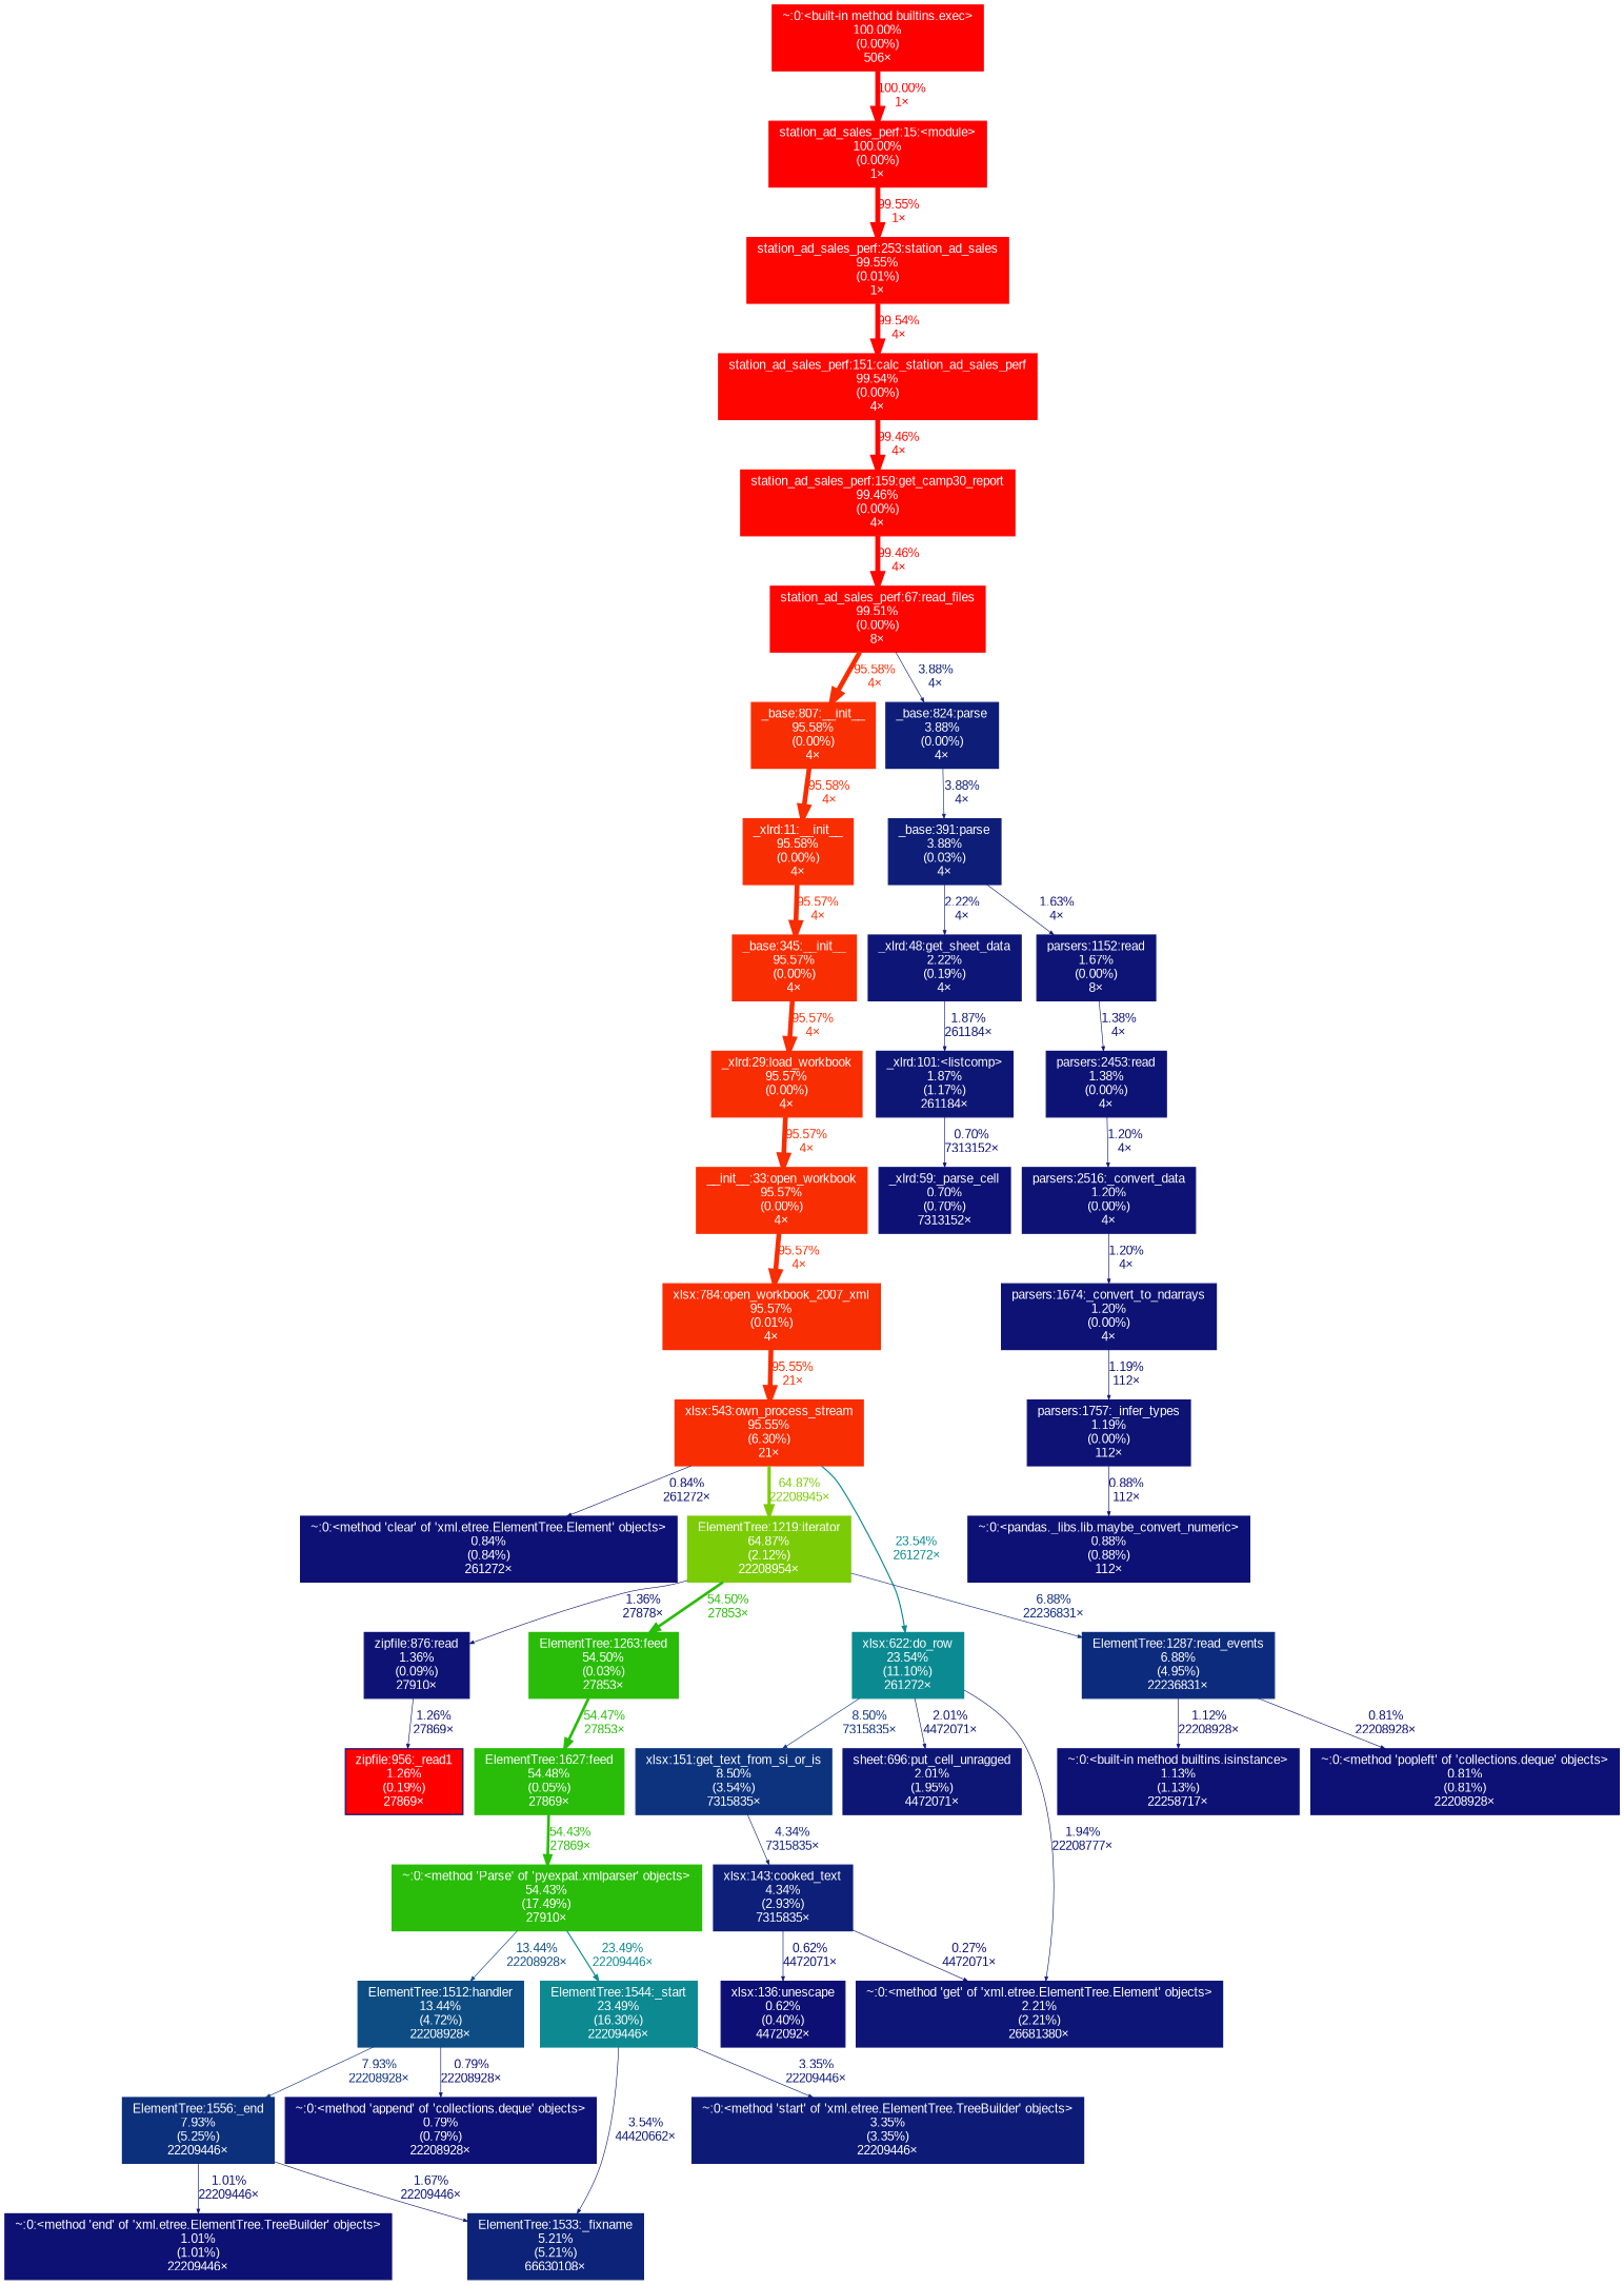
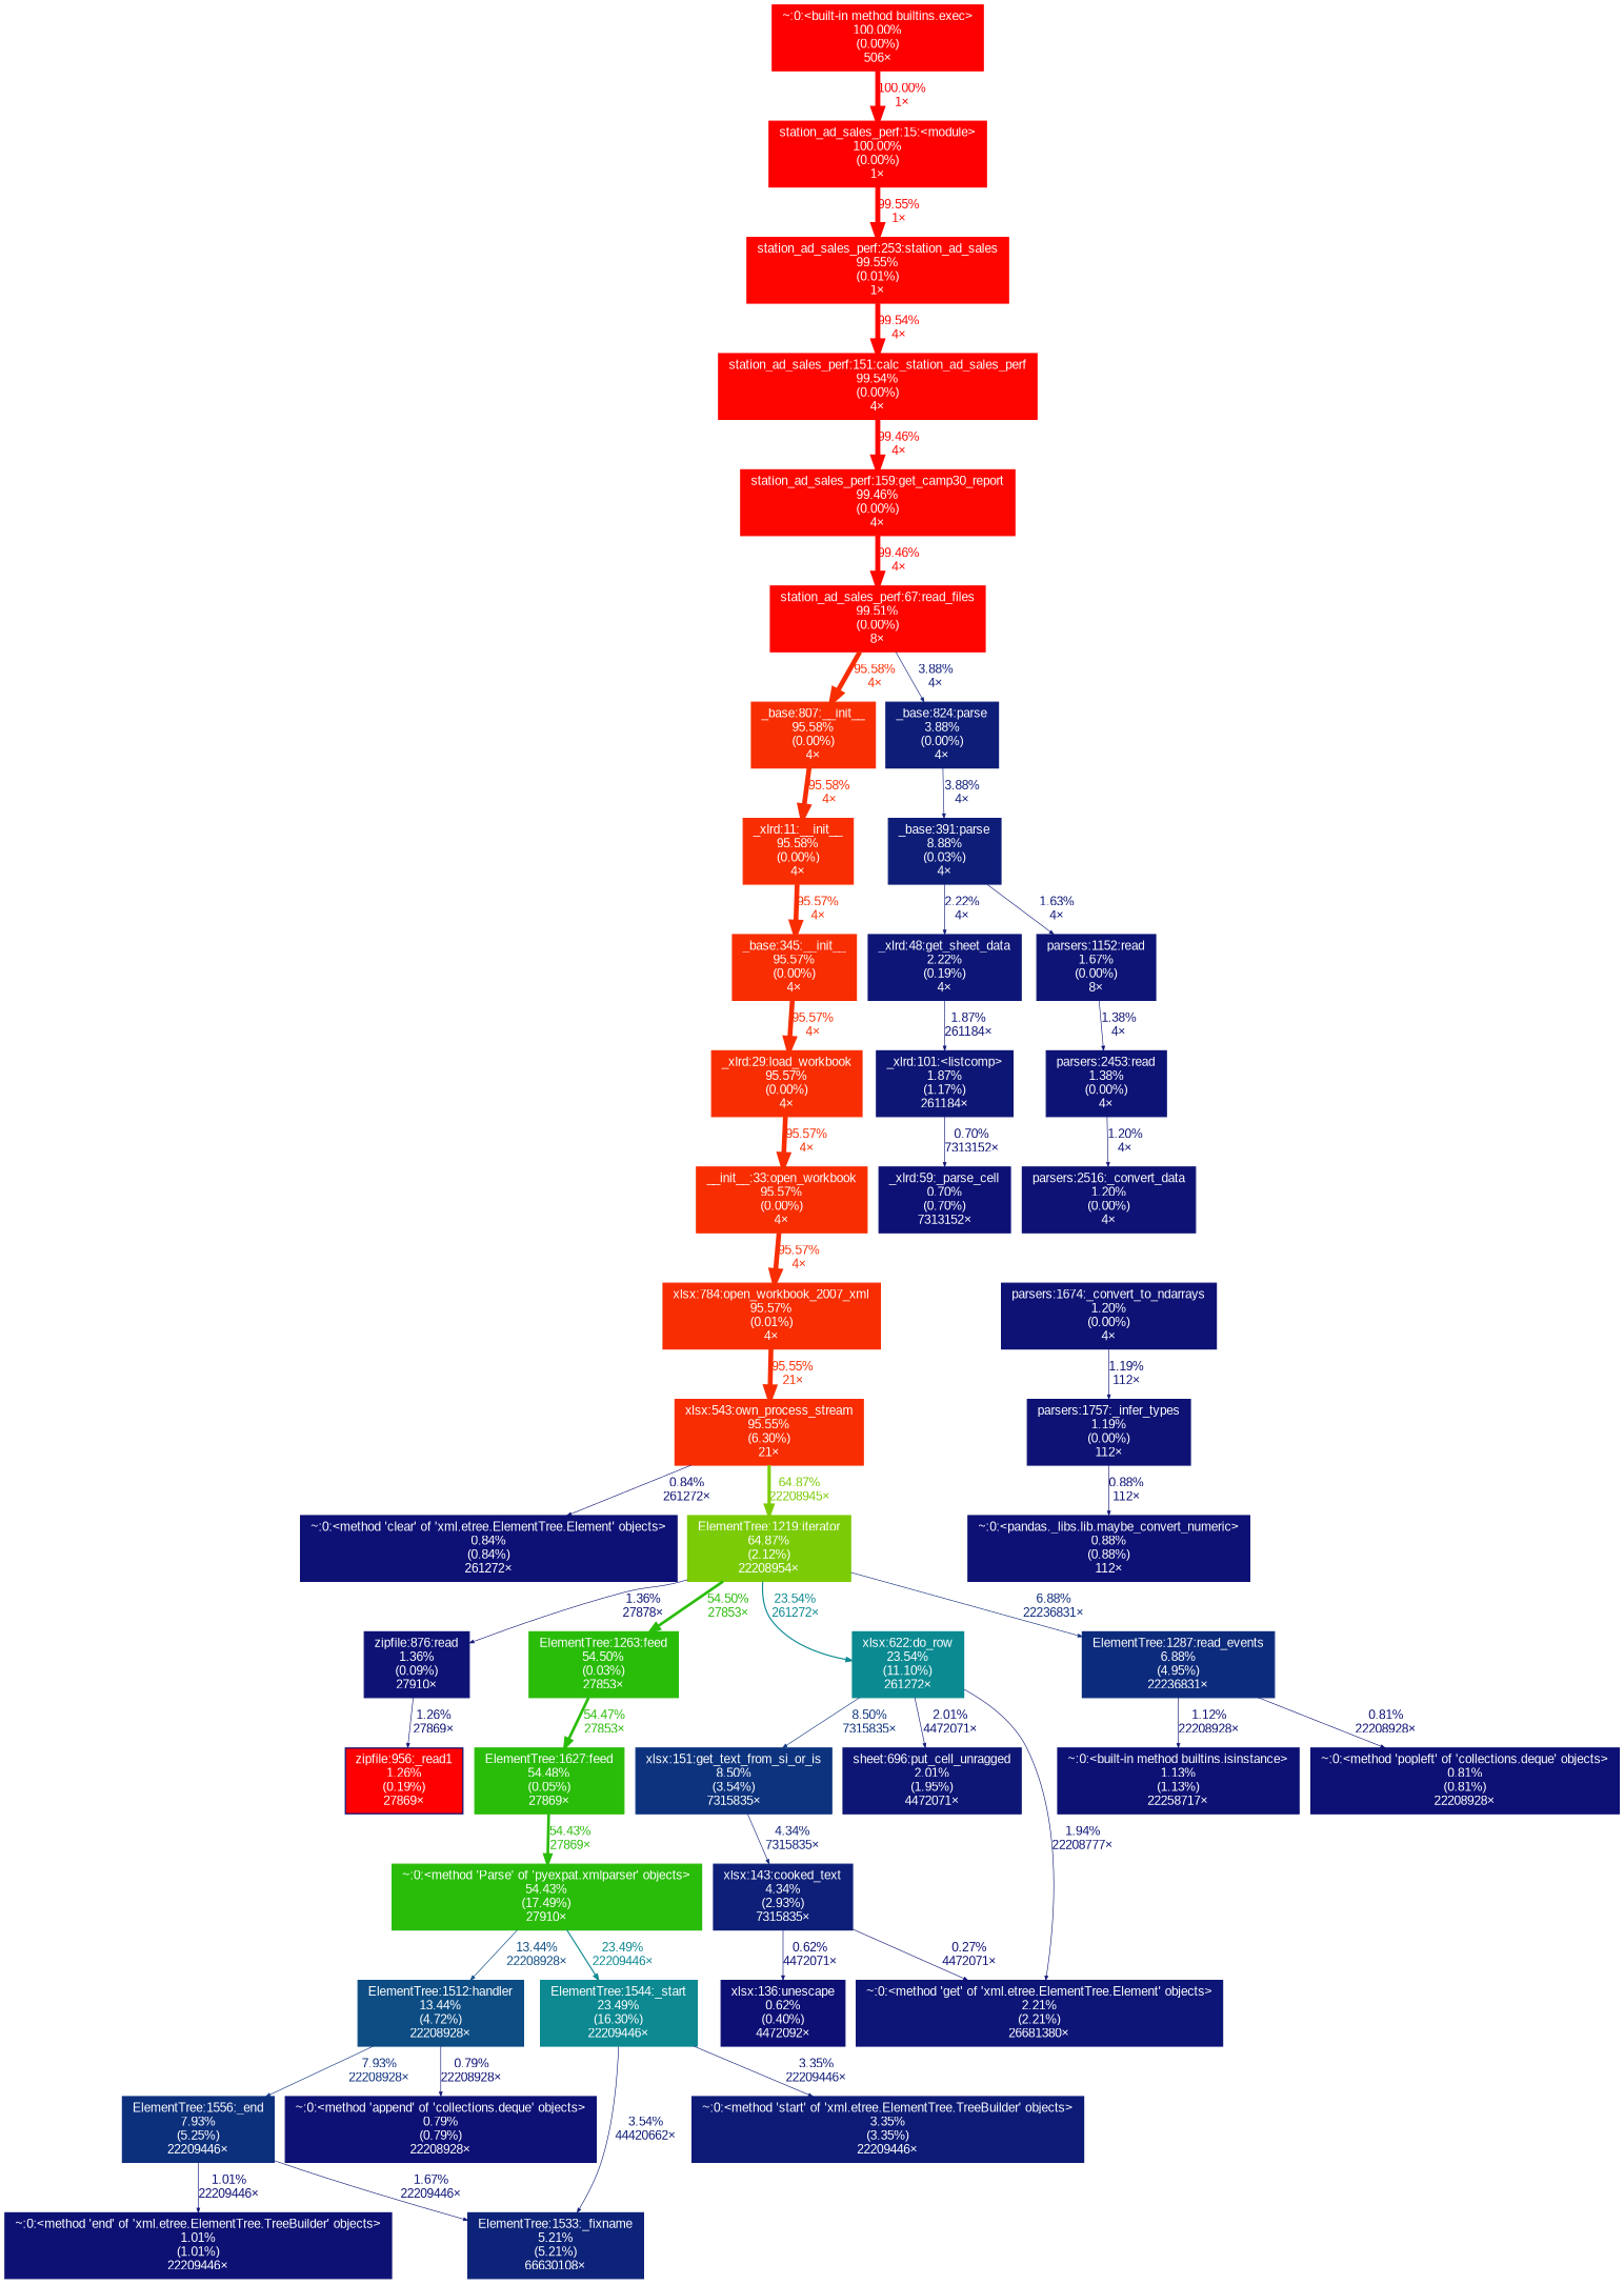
  digraph {
    fontname=Arial
    nodesep=0.125
    ranksep=0.25
    node [color="#f82d01" fontcolor="#ffffff" fontname=Arial fontsize=10.00 shape=box style=filled]
    edge [arrowsize=0.35 color="#f82d01" fontcolor="#f82d01" fontname=Arial fontsize=10.00 labeldistance=0.50 penwidth=0.50]
    n1 [height=0 label="__init__:33:open_workbook\n95.57%\n(0.00%)\n4×" width=0]
    n2 [height=0 label="xlsx:784:open_workbook_2007_xml\n95.57%\n(0.01%)\n4×" width=0]
    n3 [height=0 label="xlsx:543:own_process_stream\n95.55%\n(6.30%)\n21×" width=0]
    n4 [color="#7ccb07" height=0 label="ElementTree:1219:iterator\n64.87%\n(2.12%)\n22208954×" width=0]
    n5 [color="#0c8a91" height=0 label="xlsx:622:do_row\n23.54%\n(11.10%)\n261272×" width=0]
    n6 [color="#0d1074" height=0 label="~:0:<method 'clear' of 'xml.etree.ElementTree.Element' objects>\n0.84%\n(0.84%)\n261272×" width=0]
    n7 [color="#ff0000" height=0 label="station_ad_sales_perf:15:<module>\n100.00%\n(0.00%)\n1×" width=0]
    n8 [color="#fe0500" height=0 label="station_ad_sales_perf:253:station_ad_sales\n99.55%\n(0.01%)\n1×" width=0]
    n9 [color="#fe0500" height=0 label="station_ad_sales_perf:151:calc_station_ad_sales_perf\n99.54%\n(0.00%)\n4×" width=0]
    n10 [color="#fe0600" height=0 label="station_ad_sales_perf:159:get_camp30_report\n99.46%\n(0.00%)\n4×" width=0]
    n11 [height=0 label="_xlrd:29:load_workbook\n95.57%\n(0.00%)\n4×" width=0]
    n12 [color="#0d1676" height=0 label="_xlrd:48:get_sheet_data\n2.22%\n(0.19%)\n4×" width=0]
    n13 [color="#0d1575" height=0 label="_xlrd:101:<listcomp>\n1.87%\n(1.17%)\n261184×" width=0]
    n14 [color="#0d1074" height=0 label="_xlrd:59:_parse_cell\n0.70%\n(0.70%)\n7313152×" width=0]
    n15 [color="#0d1174" height=0 label="~:0:<built-in method builtins.isinstance>\n1.13%\n(1.13%)\n22258717×" width=0]
    n16 [color="#fe0500" height=0 label="station_ad_sales_perf:67:read_files\n99.51%\n(0.00%)\n8×" width=0]
    n17 [height=0 label="_base:807:__init__\n95.58%\n(0.00%)\n4×" width=0]
    n18 [color="#0d1d78" height=0 label="_base:824:parse\n3.88%\n(0.00%)\n4×" width=0]
    n19 [height=0 label="_xlrd:11:__init__\n95.58%\n(0.00%)\n4×" width=0]
-   n20 [color="#0d1d78" height=0 label="_base:391:parse\n3.88%\n(0.03%)\n4×" width=0]
+   n20 [color="#0d1d78" height=0 label="_base:391:parse\n8.88%\n(0.03%)\n4×" width=0]
    n21 [height=0 label="_base:345:__init__\n95.57%\n(0.00%)\n4×" width=0]
    n22 [color="#0d1475" height=0 label="parsers:1152:read\n1.67%\n(0.00%)\n8×" width=0]
    n23 [color="#0d1274" height=0 label="zipfile:876:read\n1.36%\n(0.09%)\n27910×" width=0]
    n24 [color="#29bc09" height=0 label="ElementTree:1263:feed\n54.50%\n(0.03%)\n27853×" width=0]
    n25 [color="#0d2b7c" height=0 label="ElementTree:1287:read_events\n6.88%\n(4.95%)\n22236831×" width=0]
    n26 [color="#0d1575" height=0 label="sheet:696:put_cell_unragged\n2.01%\n(1.95%)\n4472071×" width=0]
    n27 [color="#0d1676" height=0 label="~:0:<method 'get' of 'xml.etree.ElementTree.Element' objects>\n2.21%\n(2.21%)\n26681380×" width=0]
    n28 [color="#0d337e" height=0 label="xlsx:151:get_text_from_si_or_is\n8.50%\n(3.54%)\n7315835×" width=0]
    n29 [color="#0d1274" fillcolor="#ff0000" height=0 label="zipfile:956:_read1\n1.26%\n(0.19%)\n27869×" width=0]
    n30 [color="#29bc09" height=0 label="ElementTree:1627:feed\n54.48%\n(0.05%)\n27869×" width=0]
    n31 [color="#0d1074" height=0 label="~:0:<method 'popleft' of 'collections.deque' objects>\n0.81%\n(0.81%)\n22208928×" width=0]
    n32 [color="#0d1f78" height=0 label="xlsx:143:cooked_text\n4.34%\n(2.93%)\n7315835×" width=0]
    n33 [color="#ff0000" height=0 label="~:0:<built-in method builtins.exec>\n100.00%\n(0.00%)\n506×" width=0]
    n34 [color="#0d1274" height=0 label="parsers:1757:_infer_types\n1.19%\n(0.00%)\n112×" width=0]
    n35 [color="#0d1074" height=0 label="~:0:<pandas._libs.lib.maybe_convert_numeric>\n0.88%\n(0.88%)\n112×" width=0]
    n36 [color="#0d1274" height=0 label="parsers:1674:_convert_to_ndarrays\n1.20%\n(0.00%)\n4×" width=0]
    n37 [color="#0d1275" height=0 label="parsers:2453:read\n1.38%\n(0.00%)\n4×" width=0]
    n38 [color="#0d1274" height=0 label="parsers:2516:_convert_data\n1.20%\n(0.00%)\n4×" width=0]
    n39 [color="#29bc09" height=0 label="~:0:<method 'Parse' of 'pyexpat.xmlparser' objects>\n54.43%\n(17.49%)\n27910×" width=0]
    n40 [color="#0d0f74" height=0 label="xlsx:136:unescape\n0.62%\n(0.40%)\n4472092×" width=0]
    n41 [color="#0d4d84" height=0 label="ElementTree:1512:handler\n13.44%\n(4.72%)\n22208928×" width=0]
    n42 [color="#0c8991" height=0 label="ElementTree:1544:_start\n23.49%\n(16.30%)\n22209446×" width=0]
    n43 [color="#0d307d" height=0 label="ElementTree:1556:_end\n7.93%\n(5.25%)\n22209446×" width=0]
    n44 [color="#0d1074" height=0 label="~:0:<method 'append' of 'collections.deque' objects>\n0.79%\n(0.79%)\n22208928×" width=0]
    n45 [color="#0d2379" height=0 label="ElementTree:1533:_fixname\n5.21%\n(5.21%)\n66630108×" width=0]
    n46 [color="#0d1174" height=0 label="~:0:<method 'end' of 'xml.etree.ElementTree.TreeBuilder' objects>\n1.01%\n(1.01%)\n22209446×" width=0]
    n47 [color="#0d1b77" height=0 label="~:0:<method 'start' of 'xml.etree.ElementTree.TreeBuilder' objects>\n3.35%\n(3.35%)\n22209446×" width=0]
    n1 -> n2 [arrowsize=0.98 label="95.57%\n4×" labeldistance=3.82 penwidth=3.82]
    n2 -> n3 [arrowsize=0.98 label="95.55%\n21×" labeldistance=3.82 penwidth=3.82]
    n3 -> n4 [arrowsize=0.81 color="#7ccb07" fontcolor="#7ccb07" label="64.87%\n22208945×" labeldistance=2.59 penwidth=2.59]
-   n3 -> n5 [arrowsize=0.49 color="#0c8a91" fontcolor="#0c8a91" label="23.54%\n261272×" labeldistance=0.94 penwidth=0.94]
+   n4 -> n5 [arrowsize=0.49 color="#0c8a91" fontcolor="#0c8a91" label="23.54%\n261272×" labeldistance=0.94 penwidth=0.94]
    n3 -> n6 [color="#0d1074" fontcolor="#0d1074" label="0.84%\n261272×"]
    n4 -> n23 [color="#0d1274" fontcolor="#0d1274" label="1.36%\n27878×"]
    n4 -> n24 [arrowsize=0.74 color="#29bc09" fontcolor="#29bc09" label="54.50%\n27853×" labeldistance=2.18 penwidth=2.18]
    n4 -> n25 [color="#0d2b7c" fontcolor="#0d2b7c" label="6.88%\n22236831×"]
    n5 -> n26 [color="#0d1575" fontcolor="#0d1575" label="2.01%\n4472071×"]
    n5 -> n27 [color="#0d1575" fontcolor="#0d1575" label="1.94%\n22208777×"]
    n5 -> n28 [color="#0d337e" fontcolor="#0d337e" label="8.50%\n7315835×"]
    n7 -> n8 [arrowsize=1.00 color="#fe0500" fontcolor="#fe0500" label="99.55%\n1×" labeldistance=3.98 penwidth=3.98]
    n8 -> n9 [arrowsize=1.00 color="#fe0500" fontcolor="#fe0500" label="99.54%\n4×" labeldistance=3.98 penwidth=3.98]
    n9 -> n10 [arrowsize=1.00 color="#fe0600" fontcolor="#fe0600" label="99.46%\n4×" labeldistance=3.98 penwidth=3.98]
    n10 -> n16 [arrowsize=1.00 color="#fe0600" fontcolor="#fe0600" label="99.46%\n4×" labeldistance=3.98 penwidth=3.98]
    n11 -> n1 [arrowsize=0.98 label="95.57%\n4×" labeldistance=3.82 penwidth=3.82]
    n12 -> n13 [color="#0d1575" fontcolor="#0d1575" label="1.87%\n261184×"]
    n13 -> n14 [color="#0d1074" fontcolor="#0d1074" label="0.70%\n7313152×"]
    n16 -> n17 [arrowsize=0.98 label="95.58%\n4×" labeldistance=3.82 penwidth=3.82]
    n16 -> n18 [color="#0d1d78" fontcolor="#0d1d78" label="3.88%\n4×"]
    n17 -> n19 [arrowsize=0.98 label="95.58%\n4×" labeldistance=3.82 penwidth=3.82]
    n18 -> n20 [color="#0d1d78" fontcolor="#0d1d78" label="3.88%\n4×"]
    n19 -> n21 [arrowsize=0.98 label="95.57%\n4×" labeldistance=3.82 penwidth=3.82]
    n20 -> n12 [color="#0d1676" fontcolor="#0d1676" label="2.22%\n4×"]
    n20 -> n22 [color="#0d1475" fontcolor="#0d1475" label="1.63%\n4×"]
    n21 -> n11 [arrowsize=0.98 label="95.57%\n4×" labeldistance=3.82 penwidth=3.82]
    n22 -> n37 [color="#0d1275" fontcolor="#0d1275" label="1.38%\n4×"]
    n23 -> n29 [color="#0d1274" fontcolor="#0d1274" label="1.26%\n27869×"]
    n24 -> n30 [arrowsize=0.74 color="#29bc09" fontcolor="#29bc09" label="54.47%\n27853×" labeldistance=2.18 penwidth=2.18]
    n25 -> n15 [color="#0d1174" fontcolor="#0d1174" label="1.12%\n22208928×"]
    n25 -> n31 [color="#0d1074" fontcolor="#0d1074" label="0.81%\n22208928×"]
    n28 -> n32 [color="#0d1f78" fontcolor="#0d1f78" label="4.34%\n7315835×"]
    n30 -> n39 [arrowsize=0.74 color="#29bc09" fontcolor="#29bc09" label="54.43%\n27869×" labeldistance=2.18 penwidth=2.18]
    n32 -> n27 [color="#0d0e73" fontcolor="#0d0e73" label="0.27%\n4472071×"]
    n32 -> n40 [color="#0d0f74" fontcolor="#0d0f74" label="0.62%\n4472071×"]
    n33 -> n7 [arrowsize=1.00 color="#ff0000" fontcolor="#ff0000" label="100.00%\n1×" labeldistance=4.00 penwidth=4.00]
    n34 -> n35 [color="#0d1074" fontcolor="#0d1074" label="0.88%\n112×"]
    n36 -> n34 [color="#0d1274" fontcolor="#0d1274" label="1.19%\n112×"]
    n37 -> n38 [color="#0d1274" fontcolor="#0d1274" label="1.20%\n4×"]
-   n38 -> n36 [color="#0d1274" fontcolor="#0d1274" label="1.20%\n4×"]
    n39 -> n41 [arrowsize=0.37 color="#0d4d84" fontcolor="#0d4d84" label="13.44%\n22208928×" labeldistance=0.54 penwidth=0.54]
    n39 -> n42 [arrowsize=0.48 color="#0c8991" fontcolor="#0c8991" label="23.49%\n22209446×" labeldistance=0.94 penwidth=0.94]
    n41 -> n43 [color="#0d307d" fontcolor="#0d307d" label="7.93%\n22208928×"]
    n41 -> n44 [color="#0d1074" fontcolor="#0d1074" label="0.79%\n22208928×"]
    n42 -> n45 [color="#0d1c77" fontcolor="#0d1c77" label="3.54%\n44420662×"]
    n42 -> n47 [color="#0d1b77" fontcolor="#0d1b77" label="3.35%\n22209446×"]
    n43 -> n45 [color="#0d1475" fontcolor="#0d1475" label="1.67%\n22209446×"]
    n43 -> n46 [color="#0d1174" fontcolor="#0d1174" label="1.01%\n22209446×"]
  }
